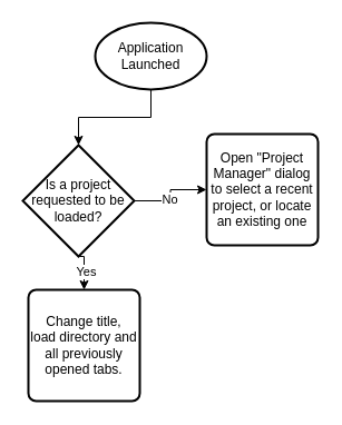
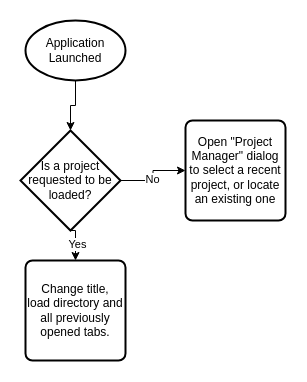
  <mxCell id="0" />
  <mxCell id="1" parent="0" />
  <mxCell id="2" style="edgeStyle=orthogonalEdgeStyle;rounded=0;orthogonalLoop=1;jettySize=auto;html=1;" edge="1" parent="1" source="3" target="8"><mxGeometry relative="1" as="geometry" /></mxCell>
- <mxCell id="3" value="Application Launched" style="strokeWidth=2;html=1;shape=mxgraph.flowchart.start_1;whiteSpace=wrap;" vertex="1" parent="1"><mxGeometry x="85" y="20" width="100" height="60" as="geometry" /></mxCell>
+ <mxCell id="3" value="Application Launched" style="strokeWidth=2;html=1;shape=mxgraph.flowchart.start_1;whiteSpace=wrap;" vertex="1" parent="1"><mxGeometry x="25" y="20" width="100" height="60" as="geometry" /></mxCell>
  <mxCell id="4" style="edgeStyle=orthogonalEdgeStyle;rounded=0;orthogonalLoop=1;jettySize=auto;html=1;entryX=0;entryY=0.5;entryDx=0;entryDy=0;" edge="1" parent="1" source="8" target="9"><mxGeometry relative="1" as="geometry" /></mxCell>
  <mxCell id="5" value="No" style="edgeLabel;html=1;align=center;verticalAlign=middle;resizable=0;points=[];" vertex="1" connectable="0" parent="4"><mxGeometry x="-0.091" y="1" relative="1" as="geometry"><mxPoint as="offset" /></mxGeometry></mxCell>
  <mxCell id="6" style="edgeStyle=orthogonalEdgeStyle;rounded=0;orthogonalLoop=1;jettySize=auto;html=1;exitX=0.5;exitY=1;exitDx=0;exitDy=0;exitPerimeter=0;entryX=0.5;entryY=0;entryDx=0;entryDy=0;" edge="1" parent="1" source="8" target="10"><mxGeometry relative="1" as="geometry"><mxPoint x="75" y="260" as="targetPoint" /></mxGeometry></mxCell>
  <mxCell id="7" value="Yes" style="edgeLabel;html=1;align=center;verticalAlign=middle;resizable=0;points=[];" vertex="1" connectable="0" parent="6"><mxGeometry x="0.004" y="1" relative="1" as="geometry"><mxPoint as="offset" /></mxGeometry></mxCell>
  <mxCell id="8" value="Is a project requested to be loaded?" style="strokeWidth=2;html=1;shape=mxgraph.flowchart.decision;whiteSpace=wrap;" vertex="1" parent="1"><mxGeometry x="20" y="130" width="100" height="100" as="geometry" /></mxCell>
  <mxCell id="9" value="Open &quot;Project Manager&quot; dialog to select a recent project, or locate an existing one" style="rounded=1;whiteSpace=wrap;html=1;absoluteArcSize=1;arcSize=14;strokeWidth=2;" vertex="1" parent="1"><mxGeometry x="185" y="120" width="100" height="100" as="geometry" /></mxCell>
  <mxCell id="10" value="Change title,&lt;br&gt;load directory and all previously opened tabs." style="rounded=1;whiteSpace=wrap;html=1;absoluteArcSize=1;arcSize=14;strokeWidth=2;" vertex="1" parent="1"><mxGeometry x="25" y="260" width="100" height="100" as="geometry" /></mxCell>
